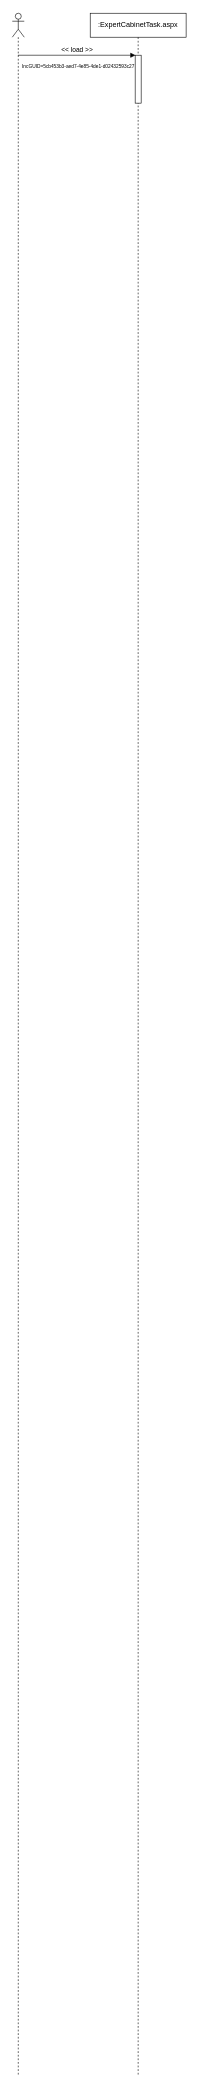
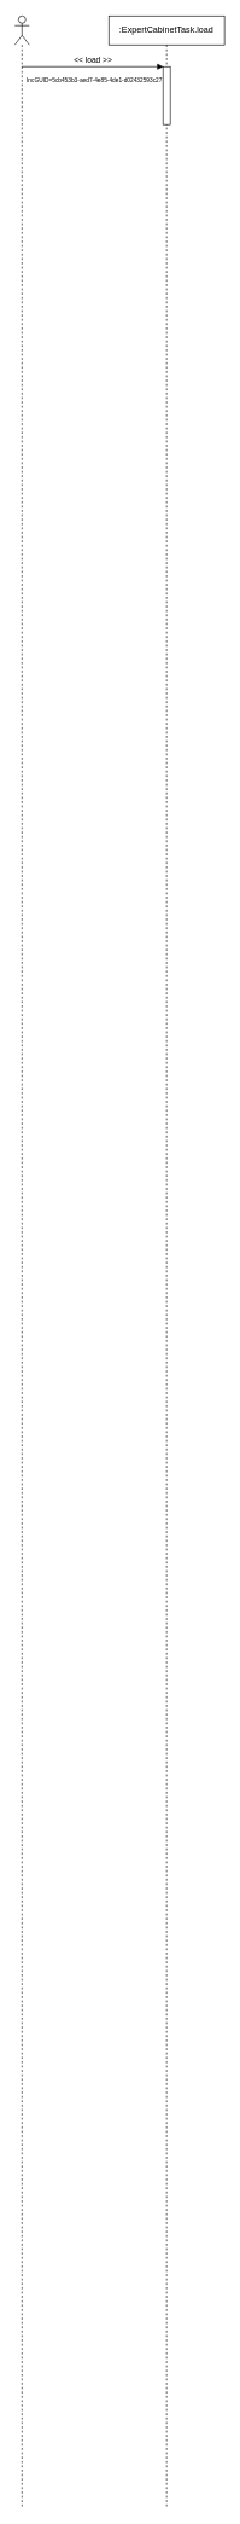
  <mxCell id="0" />
  <mxCell id="1" parent="0" />
  <mxCell id="2" value="&lt;font style=&quot;font-size: 8px;&quot;&gt;IncGUID=5cb453b3-aed7-4e85-4de1-d02432593c27&lt;/font&gt;" style="text;html=1;align=center;verticalAlign=middle;resizable=0;points=[];autosize=1;strokeColor=none;fillColor=none;" vertex="1" parent="1"><mxGeometry x="25" y="93" width="210" height="30" as="geometry" /></mxCell>
  <mxCell id="3" value="" style="shape=umlLifeline;participant=umlActor;perimeter=lifelinePerimeter;whiteSpace=wrap;html=1;container=1;collapsible=0;recursiveResize=0;verticalAlign=top;spacingTop=36;outlineConnect=0;" vertex="1" parent="1"><mxGeometry x="20" y="20" width="20" height="3440" as="geometry" /></mxCell>
- <mxCell id="4" value=":ExpertCabinetTask.aspx" style="shape=umlLifeline;perimeter=lifelinePerimeter;whiteSpace=wrap;html=1;container=1;collapsible=0;recursiveResize=0;outlineConnect=0;" vertex="1" parent="1"><mxGeometry x="150" y="20" width="160" height="3440" as="geometry" /></mxCell>
+ <mxCell id="4" value=":ExpertCabinetTask.load" style="shape=umlLifeline;perimeter=lifelinePerimeter;whiteSpace=wrap;html=1;container=1;collapsible=0;recursiveResize=0;outlineConnect=0;" vertex="1" parent="1"><mxGeometry x="150" y="20" width="160" height="3440" as="geometry" /></mxCell>
  <mxCell id="5" value="" style="html=1;points=[];perimeter=orthogonalPerimeter;" vertex="1" parent="4"><mxGeometry x="75" y="70" width="10" height="80" as="geometry" /></mxCell>
  <mxCell id="6" value="&amp;lt;&amp;lt; load &amp;gt;&amp;gt;" style="html=1;verticalAlign=bottom;endArrow=block;rounded=0;entryX=0.052;entryY=0.001;entryDx=0;entryDy=0;entryPerimeter=0;" edge="1" parent="1" source="3" target="5"><mxGeometry width="80" relative="1" as="geometry"><mxPoint x="280" y="80" as="sourcePoint" /><mxPoint x="360" y="80" as="targetPoint" /></mxGeometry></mxCell>
